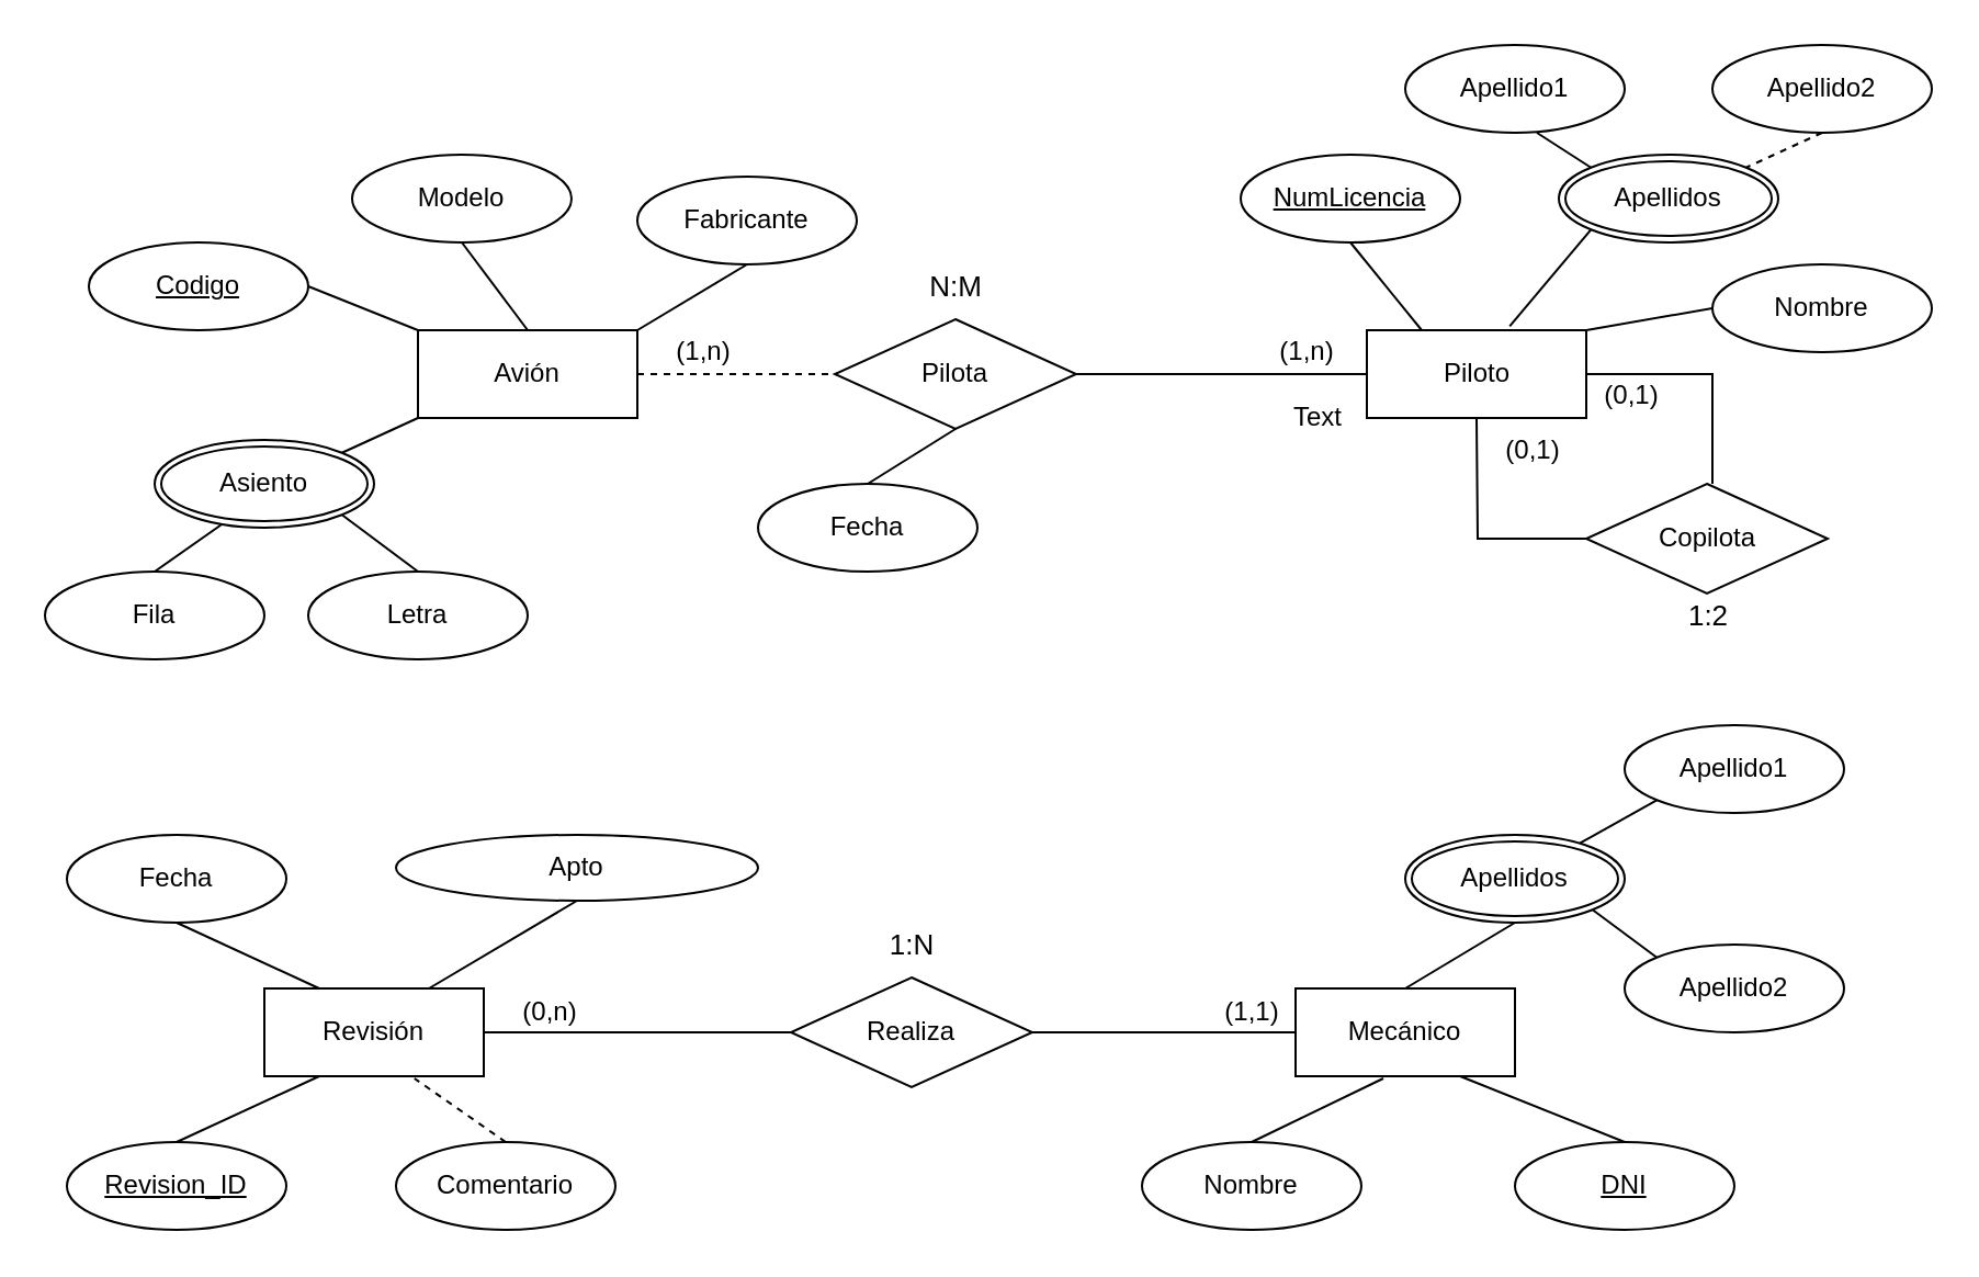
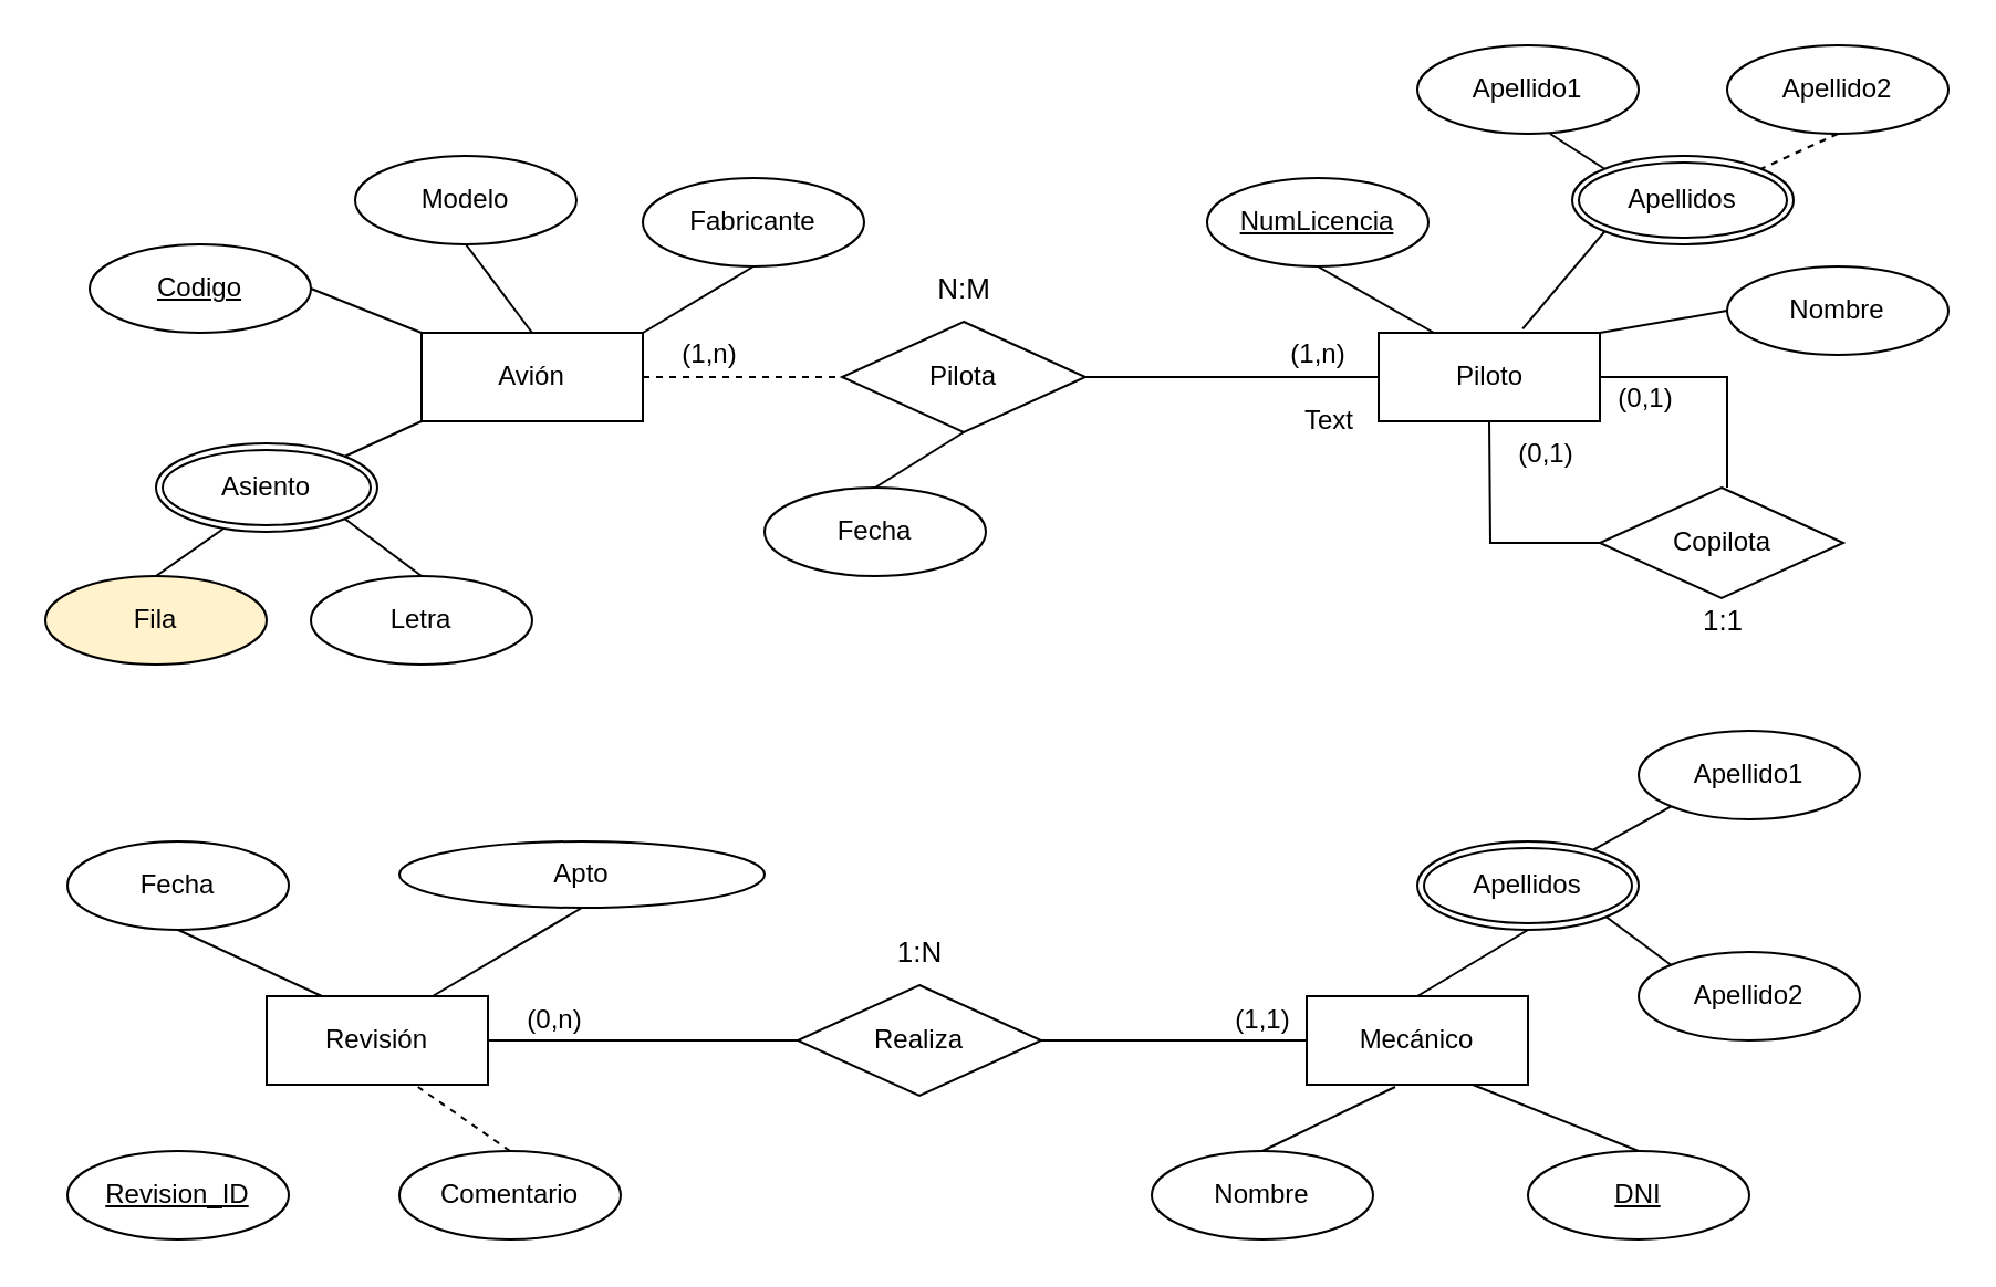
  <mxCell id="0" />
  <mxCell id="1" parent="0" />
  <mxCell id="2" style="edgeStyle=none;rounded=0;orthogonalLoop=1;jettySize=auto;html=1;exitX=1;exitY=0.5;exitDx=0;exitDy=0;entryX=0;entryY=0.5;entryDx=0;entryDy=0;endArrow=none;endFill=0;dashed=1;" edge="1" parent="1" source="3" target="54"><mxGeometry relative="1" as="geometry" /></mxCell>
  <mxCell id="3" value="Avión" style="whiteSpace=wrap;html=1;align=center;" vertex="1" parent="1"><mxGeometry x="190" y="150" width="100" height="40" as="geometry" /></mxCell>
  <mxCell id="4" value="Piloto" style="whiteSpace=wrap;html=1;align=center;" vertex="1" parent="1"><mxGeometry x="622.5" y="150" width="100" height="40" as="geometry" /></mxCell>
  <mxCell id="5" style="edgeStyle=none;rounded=0;orthogonalLoop=1;jettySize=auto;html=1;exitX=1;exitY=0.5;exitDx=0;exitDy=0;entryX=0;entryY=0.5;entryDx=0;entryDy=0;endArrow=none;endFill=0;" edge="1" parent="1" source="6" target="49"><mxGeometry relative="1" as="geometry" /></mxCell>
  <mxCell id="6" value="Revisión" style="whiteSpace=wrap;html=1;align=center;" vertex="1" parent="1"><mxGeometry x="120" y="450" width="100" height="40" as="geometry" /></mxCell>
  <mxCell id="7" value="Mecánico" style="whiteSpace=wrap;html=1;align=center;" vertex="1" parent="1"><mxGeometry x="590" y="450" width="100" height="40" as="geometry" /></mxCell>
  <mxCell id="8" style="edgeStyle=none;rounded=0;orthogonalLoop=1;jettySize=auto;html=1;exitX=1;exitY=0.5;exitDx=0;exitDy=0;entryX=0;entryY=0;entryDx=0;entryDy=0;endArrow=none;endFill=0;" edge="1" parent="1" source="9" target="3"><mxGeometry relative="1" as="geometry" /></mxCell>
  <mxCell id="9" value="Codigo" style="ellipse;whiteSpace=wrap;html=1;align=center;fontStyle=4;" vertex="1" parent="1"><mxGeometry x="40" y="110" width="100" height="40" as="geometry" /></mxCell>
  <mxCell id="10" style="edgeStyle=none;rounded=0;orthogonalLoop=1;jettySize=auto;html=1;exitX=0.5;exitY=1;exitDx=0;exitDy=0;entryX=0.25;entryY=0;entryDx=0;entryDy=0;endArrow=none;endFill=0;" edge="1" parent="1" source="11" target="4"><mxGeometry relative="1" as="geometry" /></mxCell>
- <mxCell id="11" value="NumLicencia" style="ellipse;whiteSpace=wrap;html=1;align=center;fontStyle=4;" vertex="1" parent="1"><mxGeometry x="565" y="70" width="100" height="40" as="geometry" /></mxCell>
+ <mxCell id="11" value="NumLicencia" style="ellipse;whiteSpace=wrap;html=1;align=center;fontStyle=4;" vertex="1" parent="1"><mxGeometry x="545" y="80" width="100" height="40" as="geometry" /></mxCell>
  <mxCell id="12" style="edgeStyle=none;rounded=0;orthogonalLoop=1;jettySize=auto;html=1;exitX=0.5;exitY=0;exitDx=0;exitDy=0;entryX=0.75;entryY=1;entryDx=0;entryDy=0;endArrow=none;endFill=0;" edge="1" parent="1" source="13" target="7"><mxGeometry relative="1" as="geometry" /></mxCell>
  <mxCell id="13" value="DNI" style="ellipse;whiteSpace=wrap;html=1;align=center;fontStyle=4;" vertex="1" parent="1"><mxGeometry x="690" y="520" width="100" height="40" as="geometry" /></mxCell>
- <mxCell id="14" style="edgeStyle=none;rounded=0;orthogonalLoop=1;jettySize=auto;html=1;exitX=0.5;exitY=0;exitDx=0;exitDy=0;entryX=0.25;entryY=1;entryDx=0;entryDy=0;endArrow=none;endFill=0;" edge="1" parent="1" source="15" target="6"><mxGeometry relative="1" as="geometry" /></mxCell>
  <mxCell id="15" value="Revision_ID" style="ellipse;whiteSpace=wrap;html=1;align=center;fontStyle=4;" vertex="1" parent="1"><mxGeometry x="30" y="520" width="100" height="40" as="geometry" /></mxCell>
  <mxCell id="16" style="edgeStyle=none;rounded=0;orthogonalLoop=1;jettySize=auto;html=1;exitX=0.5;exitY=1;exitDx=0;exitDy=0;entryX=0.5;entryY=0;entryDx=0;entryDy=0;endArrow=none;endFill=0;" edge="1" parent="1" source="17" target="3"><mxGeometry relative="1" as="geometry" /></mxCell>
  <mxCell id="17" value="Modelo" style="ellipse;whiteSpace=wrap;html=1;align=center;" vertex="1" parent="1"><mxGeometry x="160" y="70" width="100" height="40" as="geometry" /></mxCell>
  <mxCell id="18" style="edgeStyle=none;rounded=0;orthogonalLoop=1;jettySize=auto;html=1;exitX=0.5;exitY=1;exitDx=0;exitDy=0;entryX=1;entryY=0;entryDx=0;entryDy=0;endArrow=none;endFill=0;" edge="1" parent="1" source="19" target="3"><mxGeometry relative="1" as="geometry" /></mxCell>
  <mxCell id="19" value="Fabricante" style="ellipse;whiteSpace=wrap;html=1;align=center;" vertex="1" parent="1"><mxGeometry x="290" y="80" width="100" height="40" as="geometry" /></mxCell>
  <mxCell id="20" style="edgeStyle=none;rounded=0;orthogonalLoop=1;jettySize=auto;html=1;exitX=1;exitY=1;exitDx=0;exitDy=0;entryX=0.5;entryY=0;entryDx=0;entryDy=0;endArrow=none;endFill=0;" edge="1" parent="1" source="22" target="25"><mxGeometry relative="1" as="geometry" /></mxCell>
  <mxCell id="21" style="edgeStyle=none;rounded=0;orthogonalLoop=1;jettySize=auto;html=1;exitX=1;exitY=0;exitDx=0;exitDy=0;entryX=0;entryY=0.5;entryDx=0;entryDy=0;endArrow=none;endFill=0;" edge="1" parent="1" source="22"><mxGeometry relative="1" as="geometry"><mxPoint x="190" y="190" as="targetPoint" /></mxGeometry></mxCell>
  <mxCell id="22" value="Asiento" style="ellipse;shape=doubleEllipse;margin=3;whiteSpace=wrap;html=1;align=center;" vertex="1" parent="1"><mxGeometry x="70" y="200" width="100" height="40" as="geometry" /></mxCell>
  <mxCell id="23" style="rounded=0;orthogonalLoop=1;jettySize=auto;html=1;exitX=0.5;exitY=0;exitDx=0;exitDy=0;entryX=0.304;entryY=0.965;entryDx=0;entryDy=0;endArrow=none;endFill=0;entryPerimeter=0;" edge="1" parent="1" source="24" target="22"><mxGeometry relative="1" as="geometry" /></mxCell>
- <mxCell id="24" value="Fila" style="ellipse;whiteSpace=wrap;html=1;align=center;" vertex="1" parent="1"><mxGeometry y="260" width="100" height="40" as="geometry" x="20" /></mxCell>
+ <mxCell id="24" value="Fila" style="ellipse;whiteSpace=wrap;html=1;align=center;fillColor=#fff2cc;" vertex="1" parent="1"><mxGeometry y="260" width="100" height="40" as="geometry" x="20" /></mxCell>
  <mxCell id="25" value="Letra" style="ellipse;whiteSpace=wrap;html=1;align=center;" vertex="1" parent="1"><mxGeometry x="140" y="260" width="100" height="40" as="geometry" /></mxCell>
  <mxCell id="26" style="edgeStyle=none;rounded=0;orthogonalLoop=1;jettySize=auto;html=1;exitX=0;exitY=1;exitDx=0;exitDy=0;entryX=0.651;entryY=-0.045;entryDx=0;entryDy=0;endArrow=none;endFill=0;entryPerimeter=0;" edge="1" parent="1" source="27" target="4"><mxGeometry relative="1" as="geometry" /></mxCell>
  <mxCell id="27" value="Apellidos" style="ellipse;shape=doubleEllipse;margin=3;whiteSpace=wrap;html=1;align=center;" vertex="1" parent="1"><mxGeometry x="710" y="70" width="100" height="40" as="geometry" /></mxCell>
  <mxCell id="28" style="edgeStyle=none;rounded=0;orthogonalLoop=1;jettySize=auto;html=1;entryX=0;entryY=0;entryDx=0;entryDy=0;endArrow=none;endFill=0;" edge="1" parent="1" target="27"><mxGeometry relative="1" as="geometry"><mxPoint x="700" y="60" as="sourcePoint" /></mxGeometry></mxCell>
  <mxCell id="29" value="Apellido1" style="ellipse;whiteSpace=wrap;html=1;align=center;" vertex="1" parent="1"><mxGeometry x="640" y="20" width="100" height="40" as="geometry" /></mxCell>
  <mxCell id="30" style="edgeStyle=none;rounded=0;orthogonalLoop=1;jettySize=auto;html=1;exitX=0.5;exitY=1;exitDx=0;exitDy=0;entryX=1;entryY=0;entryDx=0;entryDy=0;endArrow=none;endFill=0;dashed=1;" edge="1" parent="1" source="31" target="27"><mxGeometry relative="1" as="geometry" /></mxCell>
  <mxCell id="31" value="Apellido2" style="ellipse;whiteSpace=wrap;html=1;align=center;" vertex="1" parent="1"><mxGeometry x="780" y="20" width="100" height="40" as="geometry" /></mxCell>
  <mxCell id="32" style="edgeStyle=none;rounded=0;orthogonalLoop=1;jettySize=auto;html=1;exitX=0;exitY=0.5;exitDx=0;exitDy=0;entryX=1;entryY=0;entryDx=0;entryDy=0;endArrow=none;endFill=0;" edge="1" parent="1" source="33" target="4"><mxGeometry relative="1" as="geometry" /></mxCell>
  <mxCell id="33" value="Nombre" style="ellipse;whiteSpace=wrap;html=1;align=center;" vertex="1" parent="1"><mxGeometry x="780" y="120" width="100" height="40" as="geometry" /></mxCell>
  <mxCell id="34" style="edgeStyle=none;rounded=0;orthogonalLoop=1;jettySize=auto;html=1;exitX=0.5;exitY=1;exitDx=0;exitDy=0;entryX=0.25;entryY=0;entryDx=0;entryDy=0;endArrow=none;endFill=0;" edge="1" parent="1" source="35" target="6"><mxGeometry relative="1" as="geometry" /></mxCell>
  <mxCell id="35" value="Fecha" style="ellipse;whiteSpace=wrap;html=1;align=center;" vertex="1" parent="1"><mxGeometry x="30" y="380" width="100" height="40" as="geometry" /></mxCell>
  <mxCell id="36" style="edgeStyle=none;rounded=0;orthogonalLoop=1;jettySize=auto;html=1;exitX=0.5;exitY=1;exitDx=0;exitDy=0;entryX=0.75;entryY=0;entryDx=0;entryDy=0;endArrow=none;endFill=0;" edge="1" parent="1" source="37" target="6"><mxGeometry relative="1" as="geometry" /></mxCell>
  <mxCell id="37" value="Apto" style="ellipse;whiteSpace=wrap;html=1;align=center;" vertex="1" parent="1"><mxGeometry x="180" y="380" width="165" height="30" as="geometry" /></mxCell>
  <mxCell id="38" style="edgeStyle=none;rounded=0;orthogonalLoop=1;jettySize=auto;html=1;exitX=0.5;exitY=0;exitDx=0;exitDy=0;entryX=0.684;entryY=1.025;entryDx=0;entryDy=0;dashed=1;endArrow=none;endFill=0;entryPerimeter=0;" edge="1" parent="1" source="39" target="6"><mxGeometry relative="1" as="geometry" /></mxCell>
  <mxCell id="39" value="Comentario" style="ellipse;whiteSpace=wrap;html=1;align=center;" vertex="1" parent="1"><mxGeometry x="180" y="520" width="100" height="40" as="geometry" /></mxCell>
  <mxCell id="40" style="edgeStyle=none;rounded=0;orthogonalLoop=1;jettySize=auto;html=1;exitX=0.5;exitY=1;exitDx=0;exitDy=0;entryX=0.5;entryY=0;entryDx=0;entryDy=0;endArrow=none;endFill=0;" edge="1" parent="1" source="42" target="7"><mxGeometry relative="1" as="geometry" /></mxCell>
  <mxCell id="41" style="edgeStyle=none;rounded=0;orthogonalLoop=1;jettySize=auto;html=1;entryX=0;entryY=1;entryDx=0;entryDy=0;endArrow=none;endFill=0;" edge="1" parent="1" source="42" target="43"><mxGeometry relative="1" as="geometry" /></mxCell>
  <mxCell id="42" value="Apellidos" style="ellipse;shape=doubleEllipse;margin=3;whiteSpace=wrap;html=1;align=center;" vertex="1" parent="1"><mxGeometry x="640" y="380" width="100" height="40" as="geometry" /></mxCell>
  <mxCell id="43" value="Apellido1" style="ellipse;whiteSpace=wrap;html=1;align=center;" vertex="1" parent="1"><mxGeometry x="740" y="330" width="100" height="40" as="geometry" /></mxCell>
  <mxCell id="44" style="edgeStyle=none;rounded=0;orthogonalLoop=1;jettySize=auto;html=1;exitX=0;exitY=0;exitDx=0;exitDy=0;entryX=1;entryY=1;entryDx=0;entryDy=0;endArrow=none;endFill=0;" edge="1" parent="1" source="45" target="42"><mxGeometry relative="1" as="geometry" /></mxCell>
  <mxCell id="45" value="Apellido2" style="ellipse;whiteSpace=wrap;html=1;align=center;" vertex="1" parent="1"><mxGeometry x="740" y="430" width="100" height="40" as="geometry" /></mxCell>
  <mxCell id="46" style="edgeStyle=none;rounded=0;orthogonalLoop=1;jettySize=auto;html=1;exitX=0.5;exitY=0;exitDx=0;exitDy=0;entryX=0.4;entryY=1.025;entryDx=0;entryDy=0;entryPerimeter=0;endArrow=none;endFill=0;" edge="1" parent="1" source="47" target="7"><mxGeometry relative="1" as="geometry" /></mxCell>
  <mxCell id="47" value="Nombre" style="ellipse;whiteSpace=wrap;html=1;align=center;" vertex="1" parent="1"><mxGeometry x="520" y="520" width="100" height="40" as="geometry" /></mxCell>
  <mxCell id="48" style="edgeStyle=none;rounded=0;orthogonalLoop=1;jettySize=auto;html=1;exitX=1;exitY=0.5;exitDx=0;exitDy=0;entryX=0;entryY=0.5;entryDx=0;entryDy=0;endArrow=none;endFill=0;" edge="1" parent="1" source="49" target="7"><mxGeometry relative="1" as="geometry" /></mxCell>
  <mxCell id="49" value="Realiza" style="shape=rhombus;perimeter=rhombusPerimeter;whiteSpace=wrap;html=1;align=center;" vertex="1" parent="1"><mxGeometry x="360" y="445" width="110" height="50" as="geometry" /></mxCell>
  <mxCell id="50" style="edgeStyle=none;rounded=0;orthogonalLoop=1;jettySize=auto;html=1;entryX=1;entryY=0.5;entryDx=0;entryDy=0;endArrow=none;endFill=0;" edge="1" parent="1" target="4"><mxGeometry relative="1" as="geometry"><mxPoint x="780" y="220" as="sourcePoint" /><Array as="points"><mxPoint x="780" y="170" /></Array></mxGeometry></mxCell>
  <mxCell id="51" style="edgeStyle=none;rounded=0;orthogonalLoop=1;jettySize=auto;html=1;exitX=0;exitY=0.5;exitDx=0;exitDy=0;entryX=0.5;entryY=1;entryDx=0;entryDy=0;endArrow=none;endFill=0;" edge="1" parent="1" source="52" target="4"><mxGeometry relative="1" as="geometry"><Array as="points"><mxPoint x="673" y="245" /></Array></mxGeometry></mxCell>
  <mxCell id="52" value="Copilota" style="shape=rhombus;perimeter=rhombusPerimeter;whiteSpace=wrap;html=1;align=center;" vertex="1" parent="1"><mxGeometry x="722.5" y="220" width="110" height="50" as="geometry" /></mxCell>
  <mxCell id="53" style="edgeStyle=none;rounded=0;orthogonalLoop=1;jettySize=auto;html=1;exitX=1;exitY=0.5;exitDx=0;exitDy=0;entryX=0;entryY=0.5;entryDx=0;entryDy=0;endArrow=none;endFill=0;" edge="1" parent="1" source="54" target="4"><mxGeometry relative="1" as="geometry" /></mxCell>
  <mxCell id="54" value="Pilota" style="shape=rhombus;perimeter=rhombusPerimeter;whiteSpace=wrap;html=1;align=center;" vertex="1" parent="1"><mxGeometry x="380" y="145" width="110" height="50" as="geometry" /></mxCell>
  <mxCell id="55" value="(1,n)" style="text;html=1;align=center;verticalAlign=middle;resizable=0;points=[];autosize=1;strokeColor=none;fillColor=none;" vertex="1" parent="1"><mxGeometry x="295" y="145" width="50" height="30" as="geometry" /></mxCell>
  <mxCell id="56" value="(1,n)" style="text;html=1;align=center;verticalAlign=middle;resizable=0;points=[];autosize=1;strokeColor=none;fillColor=none;" vertex="1" parent="1"><mxGeometry x="570" y="145" width="50" height="30" as="geometry" /></mxCell>
  <mxCell id="57" style="rounded=0;orthogonalLoop=1;jettySize=auto;html=1;exitX=0.5;exitY=0;exitDx=0;exitDy=0;entryX=0.5;entryY=1;entryDx=0;entryDy=0;endArrow=none;endFill=0;" edge="1" parent="1" source="58" target="54"><mxGeometry relative="1" as="geometry" /></mxCell>
  <mxCell id="58" value="Fecha" style="ellipse;whiteSpace=wrap;html=1;align=center;" vertex="1" parent="1"><mxGeometry x="345" y="220" width="100" height="40" as="geometry" /></mxCell>
  <mxCell id="59" value="Text" style="text;html=1;align=center;verticalAlign=middle;resizable=0;points=[];autosize=1;strokeColor=none;fillColor=none;" vertex="1" parent="1"><mxGeometry x="580" y="180" width="40" height="20" as="geometry" /></mxCell>
  <mxCell id="60" value="&lt;font style=&quot;font-size: 13px;&quot;&gt;N:M&lt;/font&gt;" style="text;html=1;align=center;verticalAlign=middle;resizable=0;points=[];autosize=1;strokeColor=none;fillColor=none;" vertex="1" parent="1"><mxGeometry x="410" y="115" width="50" height="30" as="geometry" /></mxCell>
  <mxCell id="61" value="(0,1)" style="text;html=1;align=center;verticalAlign=middle;resizable=0;points=[];autosize=1;strokeColor=none;fillColor=none;" vertex="1" parent="1"><mxGeometry x="717.5" y="165" width="50" height="30" as="geometry" /></mxCell>
  <mxCell id="62" value="(0,1)" style="text;html=1;align=center;verticalAlign=middle;resizable=0;points=[];autosize=1;strokeColor=none;fillColor=none;" vertex="1" parent="1"><mxGeometry x="672.5" y="190" width="50" height="30" as="geometry" /></mxCell>
- <mxCell id="63" value="&lt;font style=&quot;font-size: 13px;&quot;&gt;1:2&lt;/font&gt;" style="text;html=1;align=center;verticalAlign=middle;resizable=0;points=[];autosize=1;strokeColor=none;fillColor=none;" vertex="1" parent="1"><mxGeometry x="757.5" y="265" width="40" height="30" as="geometry" /></mxCell>
+ <mxCell id="63" value="&lt;font style=&quot;font-size: 13px;&quot;&gt;1:1&lt;/font&gt;" style="text;html=1;align=center;verticalAlign=middle;resizable=0;points=[];autosize=1;strokeColor=none;fillColor=none;" vertex="1" parent="1"><mxGeometry x="757.5" y="265" width="40" height="30" as="geometry" /></mxCell>
  <mxCell id="64" value="&lt;font style=&quot;font-size: 12px;&quot;&gt;(0,n)&lt;/font&gt;" style="text;html=1;align=center;verticalAlign=middle;resizable=0;points=[];autosize=1;strokeColor=none;fillColor=none;fontSize=13;" vertex="1" parent="1"><mxGeometry x="225" y="445" width="50" height="30" as="geometry" /></mxCell>
  <mxCell id="65" value="&lt;font style=&quot;font-size: 12px;&quot;&gt;(1,1)&lt;/font&gt;" style="text;html=1;align=center;verticalAlign=middle;resizable=0;points=[];autosize=1;strokeColor=none;fillColor=none;fontSize=13;" vertex="1" parent="1"><mxGeometry x="545" y="445" width="50" height="30" as="geometry" /></mxCell>
  <mxCell id="66" value="&lt;font style=&quot;font-size: 13px;&quot;&gt;1:N&lt;/font&gt;" style="text;html=1;align=center;verticalAlign=middle;resizable=0;points=[];autosize=1;strokeColor=none;fillColor=none;fontSize=12;" vertex="1" parent="1"><mxGeometry x="395" y="415" width="40" height="30" as="geometry" /></mxCell>
